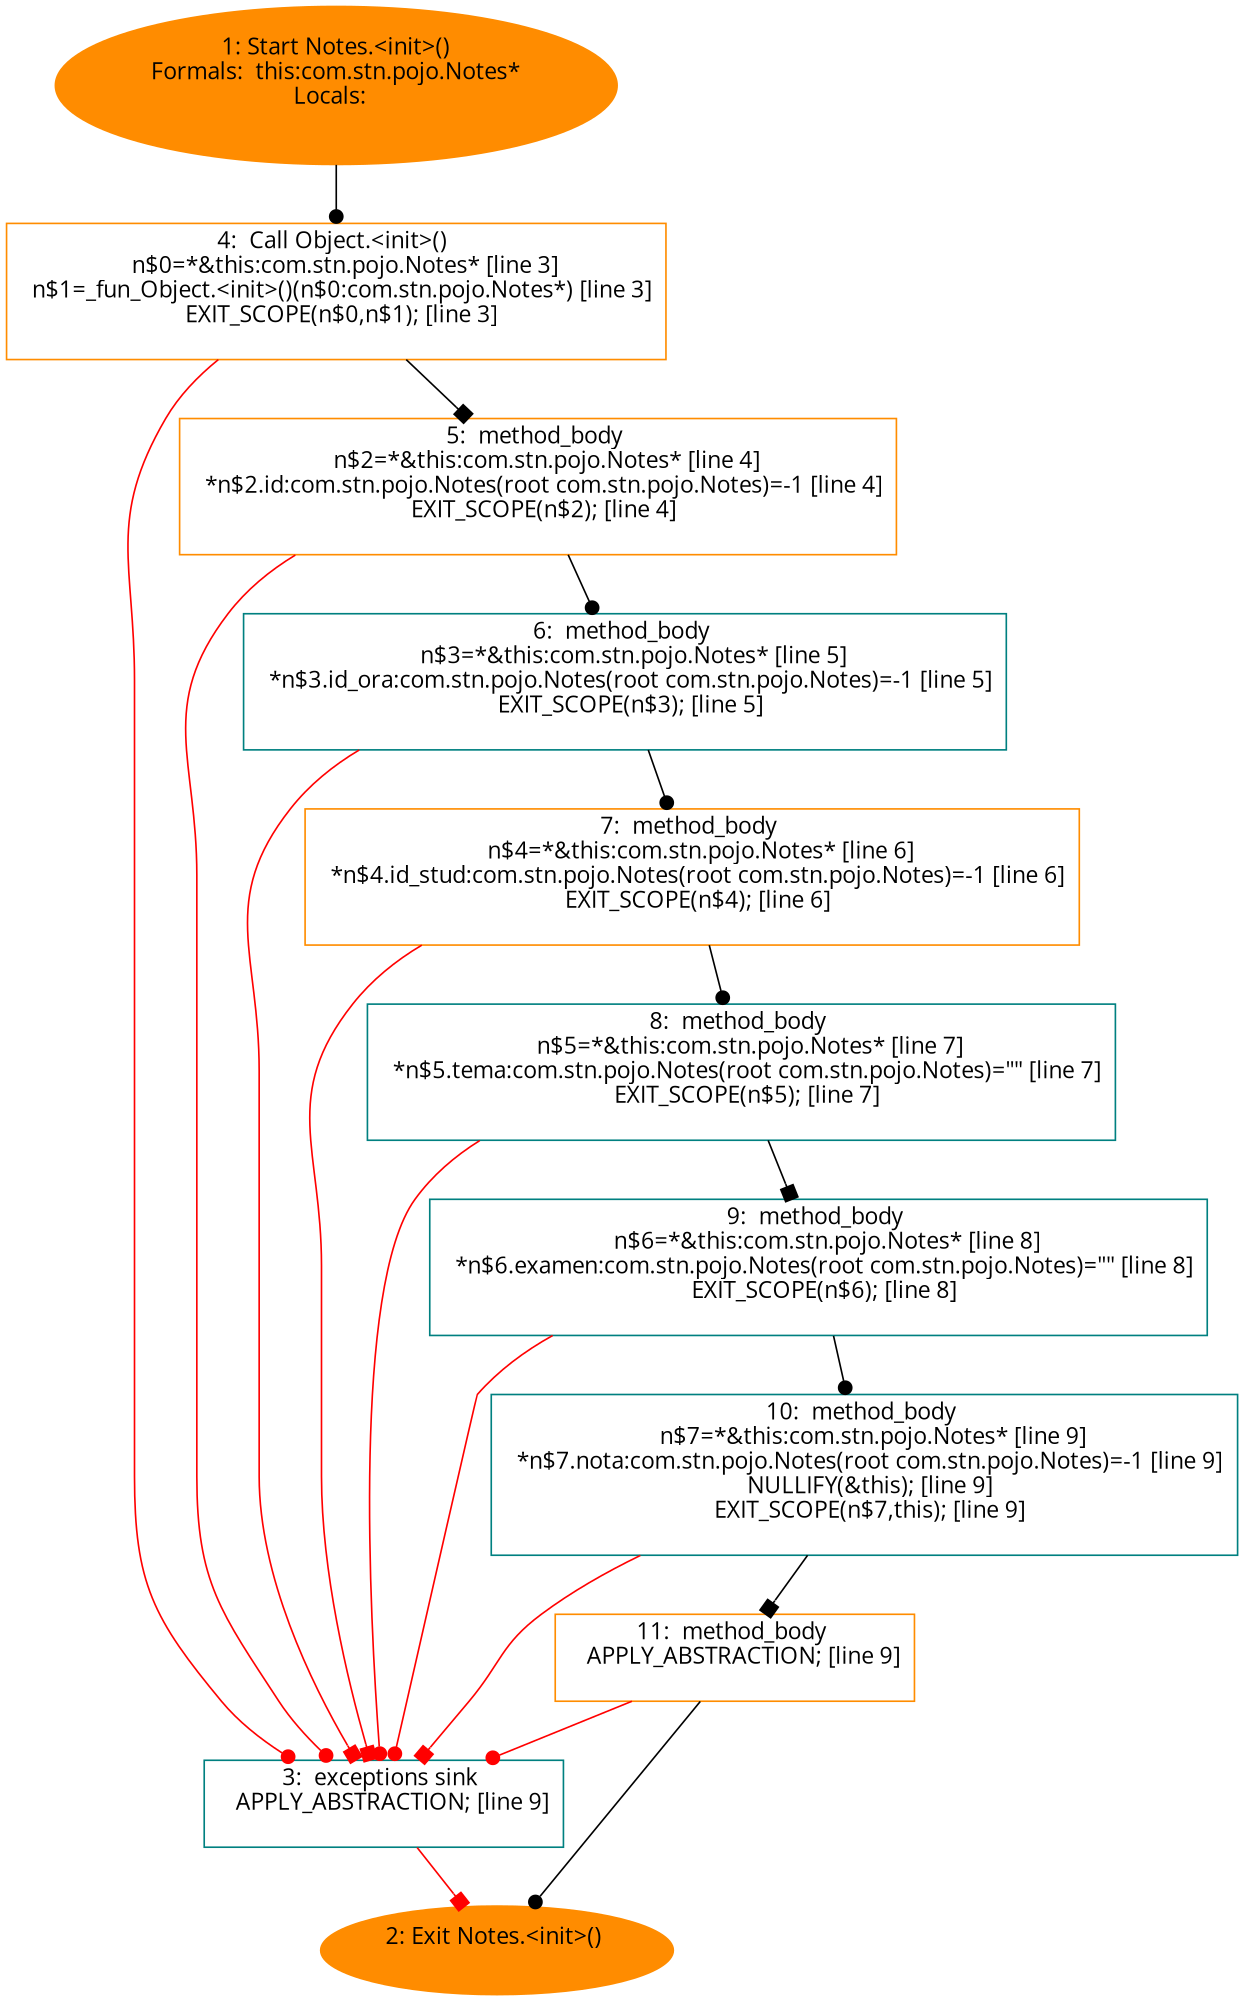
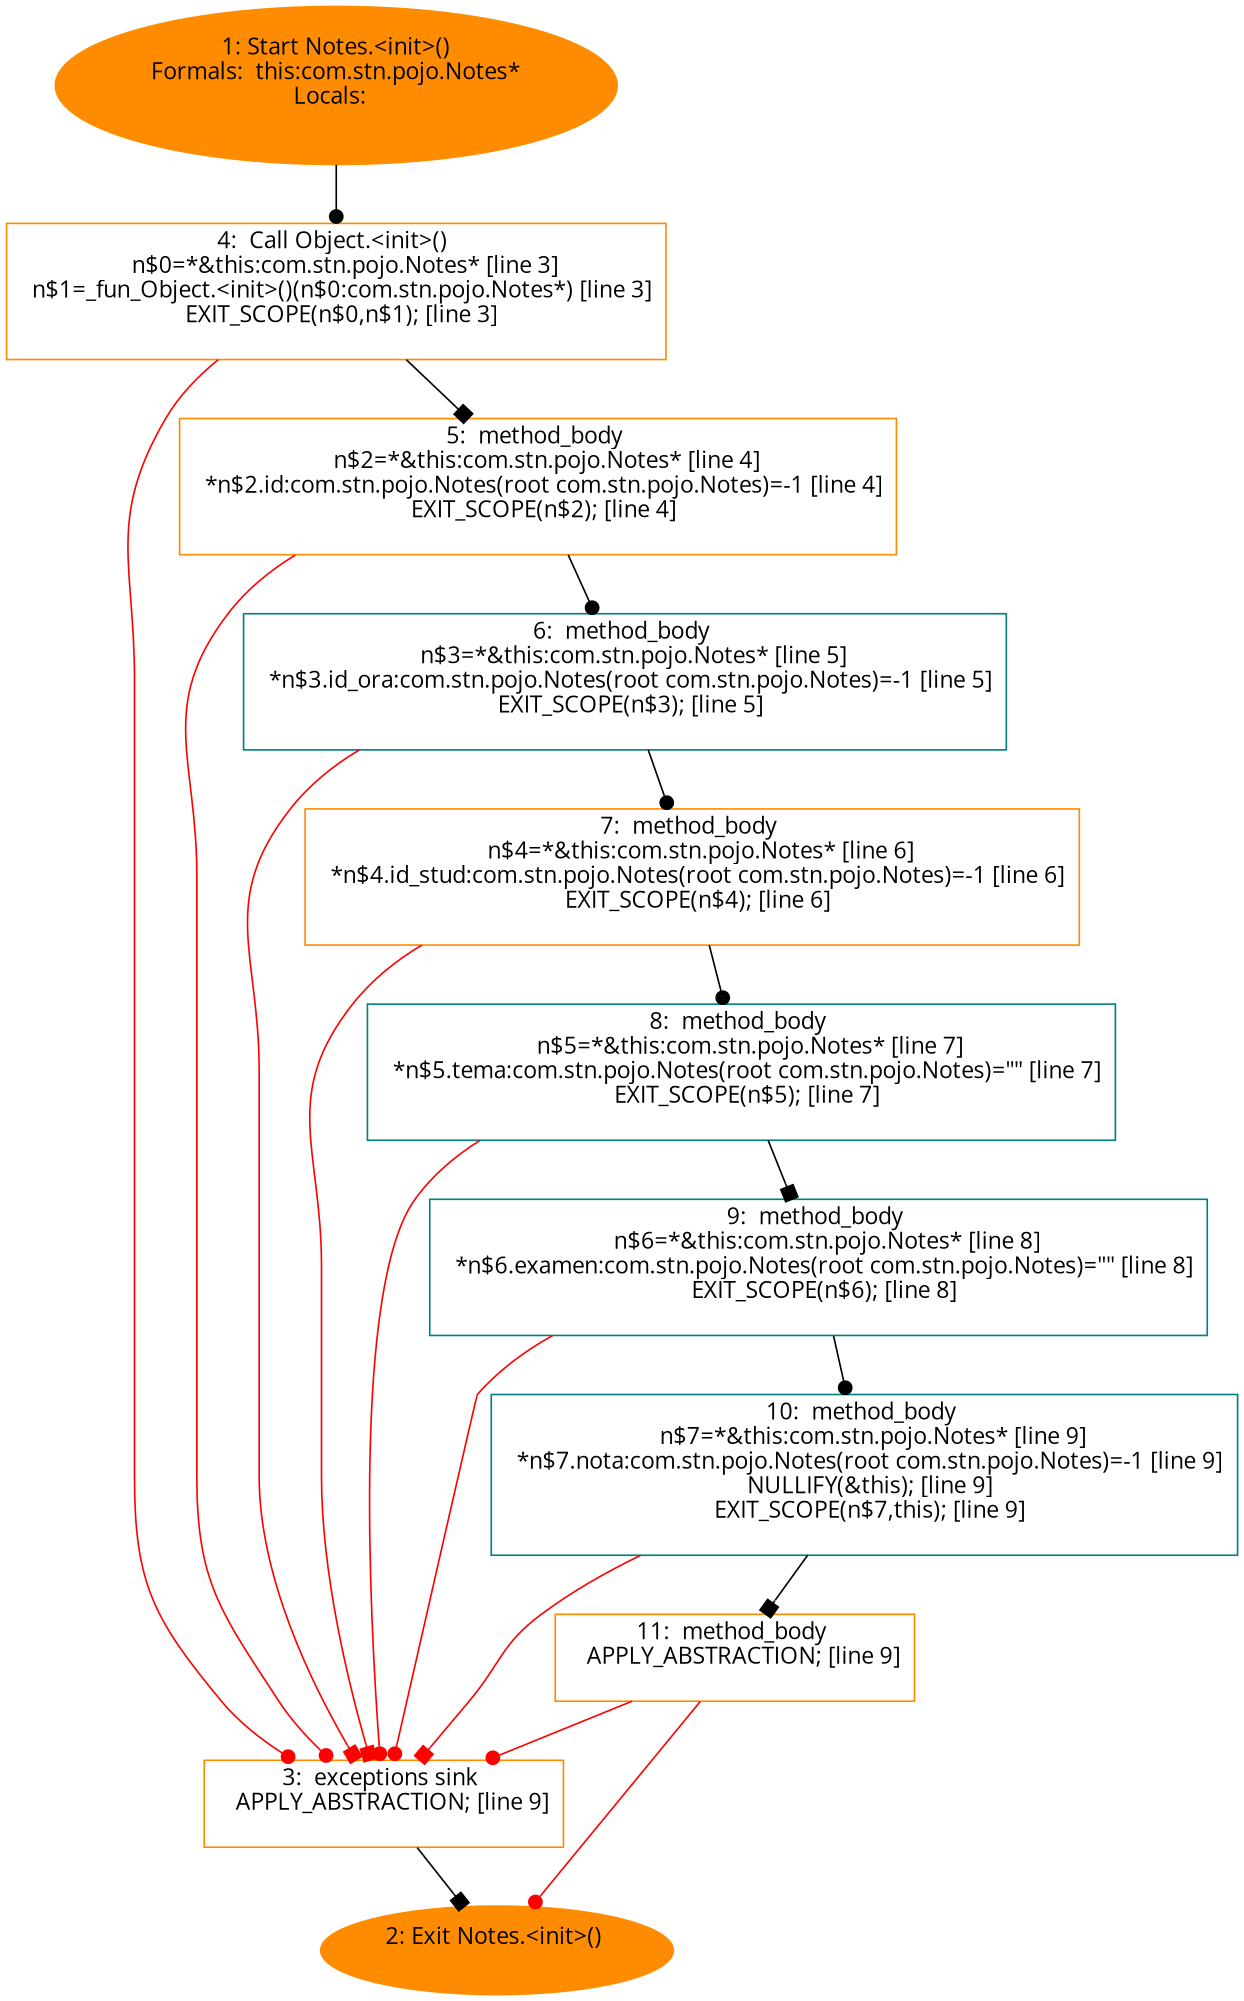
  digraph {
    fontname="Open Sans"
    node [color=darkorange fontname="Open Sans" shape=box]
    edge [arrowhead=dot fontname="Open Sans"]
    n1 [label="1: Start Notes.<init>()\nFormals:  this:com.stn.pojo.Notes*\nLocals:  \n  " style=filled shape=""]
    n2 [label="4:  Call Object.<init>() \n   n$0=*&this:com.stn.pojo.Notes* [line 3]\n  n$1=_fun_Object.<init>()(n$0:com.stn.pojo.Notes*) [line 3]\n  EXIT_SCOPE(n$0,n$1); [line 3]\n "]
-   n3 [color=teal label="3:  exceptions sink \n   APPLY_ABSTRACTION; [line 9]\n "]
+   n3 [label="3:  exceptions sink \n   APPLY_ABSTRACTION; [line 9]\n "]
    n4 [label="5:  method_body \n   n$2=*&this:com.stn.pojo.Notes* [line 4]\n  *n$2.id:com.stn.pojo.Notes(root com.stn.pojo.Notes)=-1 [line 4]\n  EXIT_SCOPE(n$2); [line 4]\n "]
    n5 [label="2: Exit Notes.<init>() \n  " style=filled shape=""]
    n6 [color=teal label="6:  method_body \n   n$3=*&this:com.stn.pojo.Notes* [line 5]\n  *n$3.id_ora:com.stn.pojo.Notes(root com.stn.pojo.Notes)=-1 [line 5]\n  EXIT_SCOPE(n$3); [line 5]\n "]
    n7 [label="7:  method_body \n   n$4=*&this:com.stn.pojo.Notes* [line 6]\n  *n$4.id_stud:com.stn.pojo.Notes(root com.stn.pojo.Notes)=-1 [line 6]\n  EXIT_SCOPE(n$4); [line 6]\n "]
    n8 [color=teal label="8:  method_body \n   n$5=*&this:com.stn.pojo.Notes* [line 7]\n  *n$5.tema:com.stn.pojo.Notes(root com.stn.pojo.Notes)=\"\" [line 7]\n  EXIT_SCOPE(n$5); [line 7]\n "]
    n9 [color=teal label="9:  method_body \n   n$6=*&this:com.stn.pojo.Notes* [line 8]\n  *n$6.examen:com.stn.pojo.Notes(root com.stn.pojo.Notes)=\"\" [line 8]\n  EXIT_SCOPE(n$6); [line 8]\n "]
    n10 [color=teal label="10:  method_body \n   n$7=*&this:com.stn.pojo.Notes* [line 9]\n  *n$7.nota:com.stn.pojo.Notes(root com.stn.pojo.Notes)=-1 [line 9]\n  NULLIFY(&this); [line 9]\n  EXIT_SCOPE(n$7,this); [line 9]\n "]
    n11 [label="11:  method_body \n   APPLY_ABSTRACTION; [line 9]\n "]
    n1 -> n2
    n2 -> n3 [color=red]
    n2 -> n4 [arrowhead=box]
-   n3 -> n5 [arrowhead=box color=red]
+   n3 -> n5 [arrowhead=box]
    n4 -> n3 [color=red]
    n4 -> n6
    n6 -> n3 [arrowhead=box color=red]
    n6 -> n7
    n7 -> n3 [arrowhead=box color=red]
    n7 -> n8
    n8 -> n3 [color=red]
    n8 -> n9 [arrowhead=box]
    n9 -> n3 [color=red]
    n9 -> n10
    n10 -> n3 [arrowhead=box color=red]
    n10 -> n11 [arrowhead=box]
    n11 -> n3 [color=red]
-   n11 -> n5
+   n11 -> n5 [color=red]
  }
